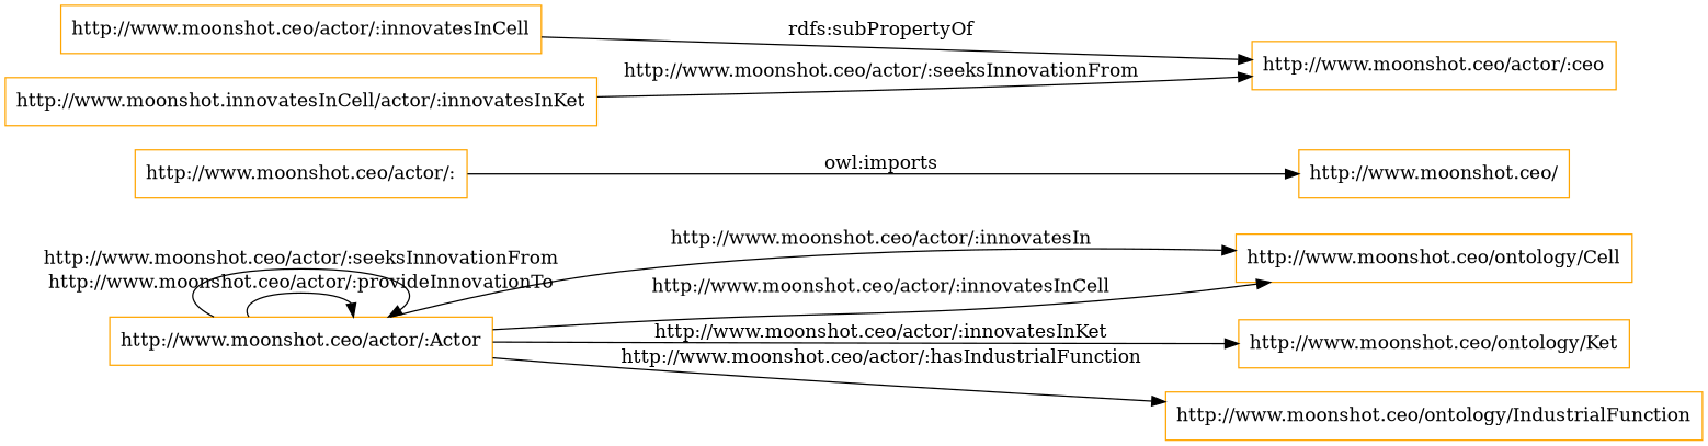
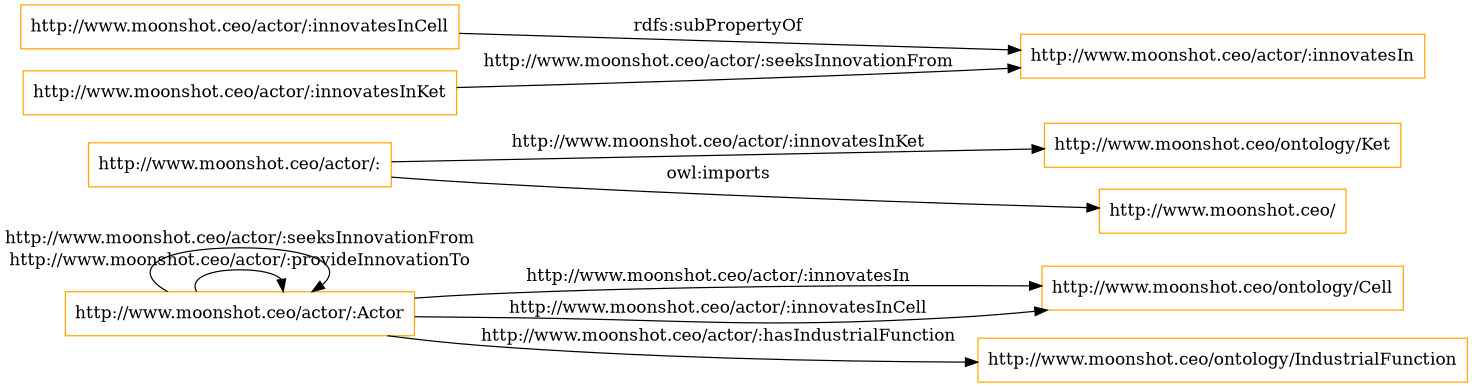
  digraph {
    rankdir=LR
    node [color=orange shape=rectangle]
    "http://www.moonshot.ceo/actor/:Actor"
    "http://www.moonshot.ceo/ontology/Cell"
    "http://www.moonshot.ceo/ontology/Ket"
    "http://www.moonshot.ceo/ontology/IndustrialFunction"
    "http://www.moonshot.ceo/actor/:"
    "http://www.moonshot.ceo/"
    "http://www.moonshot.ceo/actor/:innovatesInCell"
-   "http://www.moonshot.ceo/actor/:innovatesIn" [label="http://www.moonshot.ceo/actor/:ceo"]
-   "http://www.moonshot.ceo/actor/:innovatesInKet" [label="http://www.moonshot.innovatesInCell/actor/:innovatesInKet"]
+   "http://www.moonshot.ceo/actor/:innovatesIn"
+   "http://www.moonshot.ceo/actor/:innovatesInKet"
    "http://www.moonshot.ceo/actor/:Actor" -> "http://www.moonshot.ceo/actor/:Actor" [label="http://www.moonshot.ceo/actor/:provideInnovationTo"]
    "http://www.moonshot.ceo/actor/:Actor" -> "http://www.moonshot.ceo/actor/:Actor" [label="http://www.moonshot.ceo/actor/:seeksInnovationFrom"]
    "http://www.moonshot.ceo/actor/:Actor" -> "http://www.moonshot.ceo/ontology/Cell" [label="http://www.moonshot.ceo/actor/:innovatesIn"]
    "http://www.moonshot.ceo/actor/:Actor" -> "http://www.moonshot.ceo/ontology/Cell" [label="http://www.moonshot.ceo/actor/:innovatesInCell"]
-   "http://www.moonshot.ceo/actor/:Actor" -> "http://www.moonshot.ceo/ontology/Ket" [label="http://www.moonshot.ceo/actor/:innovatesInKet"]
+   "http://www.moonshot.ceo/actor/:" -> "http://www.moonshot.ceo/ontology/Ket" [label="http://www.moonshot.ceo/actor/:innovatesInKet"]
    "http://www.moonshot.ceo/actor/:Actor" -> "http://www.moonshot.ceo/ontology/IndustrialFunction" [label="http://www.moonshot.ceo/actor/:hasIndustrialFunction"]
    "http://www.moonshot.ceo/actor/:" -> "http://www.moonshot.ceo/" [label="owl:imports"]
    "http://www.moonshot.ceo/actor/:innovatesInCell" -> "http://www.moonshot.ceo/actor/:innovatesIn" [label="rdfs:subPropertyOf"]
    "http://www.moonshot.ceo/actor/:innovatesInKet" -> "http://www.moonshot.ceo/actor/:innovatesIn" [label="http://www.moonshot.ceo/actor/:seeksInnovationFrom"]
  }
